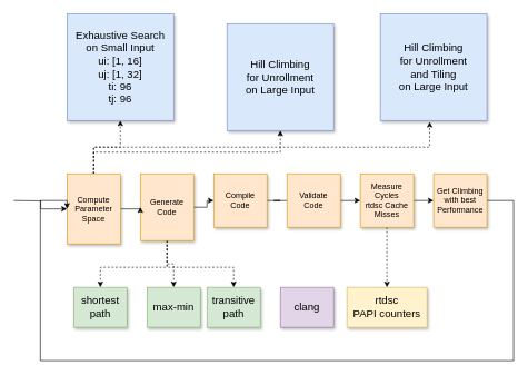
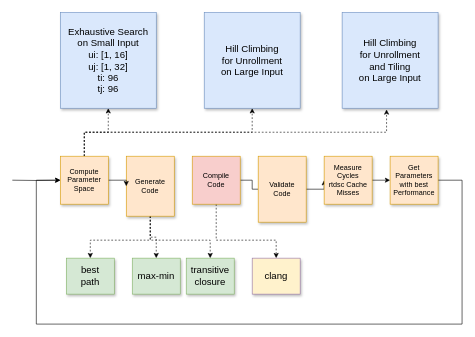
  <mxCell id="0" />
  <mxCell id="1" parent="0" />
- <mxCell id="2" style="edgeStyle=orthogonalEdgeStyle;rounded=0;orthogonalLoop=1;jettySize=auto;html=1;exitX=1;exitY=0.5;exitDx=0;exitDy=0;" parent="1" source="6" target="15" edge="1"><mxGeometry relative="1" as="geometry" /></mxCell>
  <mxCell id="3" style="edgeStyle=orthogonalEdgeStyle;rounded=0;orthogonalLoop=1;jettySize=auto;html=1;exitX=0.5;exitY=1;exitDx=0;exitDy=0;entryX=0.5;entryY=0;entryDx=0;entryDy=0;dashed=1;fontSize=16;" parent="1" source="6" target="26" edge="1"><mxGeometry relative="1" as="geometry"><Array as="points"><mxPoint x="250" y="400" /><mxPoint x="150" y="400" /></Array></mxGeometry></mxCell>
  <mxCell id="4" style="edgeStyle=orthogonalEdgeStyle;rounded=0;orthogonalLoop=1;jettySize=auto;html=1;exitX=0.5;exitY=1;exitDx=0;exitDy=0;entryX=0.5;entryY=0;entryDx=0;entryDy=0;dashed=1;fontSize=16;" parent="1" source="6" target="27" edge="1"><mxGeometry relative="1" as="geometry" /></mxCell>
  <mxCell id="5" style="edgeStyle=orthogonalEdgeStyle;rounded=0;orthogonalLoop=1;jettySize=auto;html=1;exitX=0.5;exitY=1;exitDx=0;exitDy=0;entryX=0.5;entryY=0;entryDx=0;entryDy=0;dashed=1;fontSize=16;" parent="1" source="6" target="28" edge="1"><mxGeometry relative="1" as="geometry"><Array as="points"><mxPoint x="250" y="400" /><mxPoint x="350" y="400" /></Array></mxGeometry></mxCell>
  <mxCell id="6" value="Generate Code" style="whiteSpace=wrap;html=1;aspect=fixed;shadow=1;fillColor=#ffe6cc;strokeColor=#d79b00;" parent="1" vertex="1"><mxGeometry x="210" y="260" width="80" height="100" as="geometry" /></mxCell>
  <mxCell id="7" style="edgeStyle=orthogonalEdgeStyle;rounded=0;orthogonalLoop=1;jettySize=auto;html=1;exitX=1;exitY=0.5;exitDx=0;exitDy=0;entryX=0;entryY=0.5;entryDx=0;entryDy=0;" parent="1" source="12" target="6" edge="1"><mxGeometry relative="1" as="geometry" /></mxCell>
  <mxCell id="8" style="edgeStyle=orthogonalEdgeStyle;rounded=0;orthogonalLoop=1;jettySize=auto;html=1;entryX=0;entryY=0.5;entryDx=0;entryDy=0;" parent="1" target="12" edge="1"><mxGeometry relative="1" as="geometry"><mxPoint x="20" y="300" as="sourcePoint" /></mxGeometry></mxCell>
  <mxCell id="9" style="edgeStyle=orthogonalEdgeStyle;rounded=0;orthogonalLoop=1;jettySize=auto;html=1;exitX=0.5;exitY=0;exitDx=0;exitDy=0;entryX=0.5;entryY=1;entryDx=0;entryDy=0;dashed=1;" parent="1" source="12" target="23" edge="1"><mxGeometry relative="1" as="geometry" /></mxCell>
  <mxCell id="10" style="edgeStyle=orthogonalEdgeStyle;rounded=0;orthogonalLoop=1;jettySize=auto;html=1;exitX=0.5;exitY=0;exitDx=0;exitDy=0;entryX=0.5;entryY=1;entryDx=0;entryDy=0;dashed=1;" parent="1" source="12" target="24" edge="1"><mxGeometry relative="1" as="geometry" /></mxCell>
  <mxCell id="11" style="edgeStyle=orthogonalEdgeStyle;rounded=0;orthogonalLoop=1;jettySize=auto;html=1;exitX=0.5;exitY=0;exitDx=0;exitDy=0;entryX=0.463;entryY=1.013;entryDx=0;entryDy=0;entryPerimeter=0;dashed=1;" parent="1" source="12" target="25" edge="1"><mxGeometry relative="1" as="geometry" /></mxCell>
- <mxCell id="12" value="Compute Parameter Space" style="whiteSpace=wrap;html=1;aspect=fixed;shadow=1;fillColor=#ffe6cc;strokeColor=#d79b00;" parent="1" vertex="1"><mxGeometry x="100" y="260" width="80" height="105" as="geometry" /></mxCell>
+ <mxCell id="12" value="Compute Parameter Space" style="whiteSpace=wrap;html=1;aspect=fixed;shadow=1;fillColor=#ffe6cc;strokeColor=#d79b00;" parent="1" vertex="1"><mxGeometry x="100" y="260" width="80" height="80" as="geometry" /></mxCell>
  <mxCell id="13" style="edgeStyle=orthogonalEdgeStyle;rounded=0;orthogonalLoop=1;jettySize=auto;html=1;exitX=1;exitY=0.5;exitDx=0;exitDy=0;endArrow=none;" parent="1" source="15" target="17" edge="1"><mxGeometry relative="1" as="geometry" /></mxCell>
- <mxCell id="15" value="&lt;div&gt;Compile&lt;/div&gt;&lt;div&gt;Code&lt;/div&gt;" style="whiteSpace=wrap;html=1;aspect=fixed;shadow=1;fillColor=#ffe6cc;strokeColor=#d79b00;" parent="1" vertex="1"><mxGeometry x="320" y="260" width="80" height="80" as="geometry" /></mxCell>
+ <mxCell id="14" style="edgeStyle=orthogonalEdgeStyle;rounded=0;orthogonalLoop=1;jettySize=auto;html=1;exitX=0.5;exitY=1;exitDx=0;exitDy=0;entryX=0.5;entryY=0;entryDx=0;entryDy=0;dashed=1;fontSize=16;" parent="1" source="15" target="30" edge="1"><mxGeometry relative="1" as="geometry"><Array as="points"><mxPoint x="360" y="400" /><mxPoint x="460" y="400" /></Array></mxGeometry></mxCell>
+ <mxCell id="15" value="&lt;div&gt;Compile&lt;/div&gt;&lt;div&gt;Code&lt;/div&gt;" style="whiteSpace=wrap;html=1;aspect=fixed;shadow=1;fillColor=#f8cecc;strokeColor=#d79b00;" parent="1" vertex="1"><mxGeometry x="320" y="260" width="80" height="80" as="geometry" /></mxCell>
  <mxCell id="16" style="edgeStyle=orthogonalEdgeStyle;rounded=0;orthogonalLoop=1;jettySize=auto;html=1;exitX=1;exitY=0.5;exitDx=0;exitDy=0;entryX=0;entryY=0.5;entryDx=0;entryDy=0;" parent="1" source="17" target="20" edge="1"><mxGeometry relative="1" as="geometry" /></mxCell>
- <mxCell id="17" value="&lt;div&gt;Validate &lt;br&gt;&lt;/div&gt;&lt;div&gt;Code&lt;/div&gt;" style="whiteSpace=wrap;html=1;aspect=fixed;shadow=1;fillColor=#ffe6cc;strokeColor=#d79b00;" parent="1" vertex="1"><mxGeometry x="430" y="260" width="80" height="80" as="geometry" /></mxCell>
+ <mxCell id="17" value="&lt;div&gt;Validate &lt;br&gt;&lt;/div&gt;&lt;div&gt;Code&lt;/div&gt;" style="whiteSpace=wrap;html=1;aspect=fixed;shadow=1;fillColor=#ffe6cc;strokeColor=#d79b00;" parent="1" vertex="1"><mxGeometry x="430" y="260" width="80" height="110" as="geometry" /></mxCell>
  <mxCell id="18" style="edgeStyle=orthogonalEdgeStyle;rounded=0;orthogonalLoop=1;jettySize=auto;html=1;exitX=1;exitY=0.5;exitDx=0;exitDy=0;entryX=0;entryY=0.5;entryDx=0;entryDy=0;" parent="1" source="20" target="22" edge="1"><mxGeometry relative="1" as="geometry" /></mxCell>
- <mxCell id="19" style="edgeStyle=orthogonalEdgeStyle;rounded=0;orthogonalLoop=1;jettySize=auto;html=1;exitX=0.5;exitY=1;exitDx=0;exitDy=0;entryX=0.5;entryY=0;entryDx=0;entryDy=0;dashed=1;" edge="1" parent="1" source="20" target="31"><mxGeometry relative="1" as="geometry" /></mxCell>
  <mxCell id="20" value="&lt;div&gt;Measure &lt;br&gt;&lt;/div&gt;&lt;div&gt;Cycles&lt;br&gt;&lt;/div&gt;&lt;div&gt;rtdsc Cache Misses&lt;br&gt;&lt;/div&gt;" style="whiteSpace=wrap;html=1;aspect=fixed;shadow=1;fillColor=#ffe6cc;strokeColor=#d79b00;" parent="1" vertex="1"><mxGeometry x="540" y="260" width="80" height="80" as="geometry" /></mxCell>
  <mxCell id="21" style="edgeStyle=orthogonalEdgeStyle;rounded=0;orthogonalLoop=1;jettySize=auto;html=1;exitX=1;exitY=0.5;exitDx=0;exitDy=0;entryX=0;entryY=0.5;entryDx=0;entryDy=0;" parent="1" source="22" target="12" edge="1"><mxGeometry relative="1" as="geometry"><Array as="points"><mxPoint x="770" y="300" /><mxPoint x="770" y="540" /><mxPoint x="60" y="540" /><mxPoint x="60" y="300" /></Array></mxGeometry></mxCell>
- <mxCell id="22" value="&lt;div&gt;Get Climbing with best&lt;/div&gt;&lt;div&gt;Performance&lt;br&gt;&lt;/div&gt;" style="whiteSpace=wrap;html=1;aspect=fixed;shadow=1;fillColor=#ffe6cc;strokeColor=#d79b00;" parent="1" vertex="1"><mxGeometry x="650" y="260" width="80" height="80" as="geometry" /></mxCell>
+ <mxCell id="22" value="&lt;div&gt;Get Parameters with best&lt;/div&gt;&lt;div&gt;Performance&lt;br&gt;&lt;/div&gt;" style="whiteSpace=wrap;html=1;aspect=fixed;shadow=1;fillColor=#ffe6cc;strokeColor=#d79b00;" parent="1" vertex="1"><mxGeometry x="650" y="260" width="80" height="80" as="geometry" /></mxCell>
  <mxCell id="23" value="&lt;div style=&quot;font-size: 16px;&quot;&gt;&lt;font style=&quot;font-size: 16px;&quot;&gt;Exhaustive Search&lt;/font&gt;&lt;/div&gt;&lt;div style=&quot;font-size: 16px;&quot;&gt;&lt;font style=&quot;font-size: 16px;&quot;&gt;on Small Input&lt;br&gt;&lt;/font&gt;&lt;/div&gt;&lt;div style=&quot;font-size: 16px;&quot;&gt;&lt;font style=&quot;font-size: 16px;&quot;&gt;ui: [1, 16]&lt;/font&gt;&lt;/div&gt;&lt;div style=&quot;font-size: 16px;&quot;&gt;&lt;font style=&quot;font-size: 16px;&quot;&gt;uj: [1, 32]&lt;/font&gt;&lt;/div&gt;&lt;div style=&quot;font-size: 16px;&quot;&gt;&lt;font style=&quot;font-size: 16px;&quot;&gt;ti: 96&lt;br&gt;&lt;/font&gt;&lt;/div&gt;&lt;div style=&quot;font-size: 16px;&quot;&gt;&lt;font style=&quot;font-size: 16px;&quot;&gt;tj: 96&lt;br&gt;&lt;/font&gt;&lt;/div&gt;" style="rounded=0;whiteSpace=wrap;html=1;shadow=1;fillColor=#dae8fc;strokeColor=#6c8ebf;" parent="1" vertex="1"><mxGeometry x="100" y="20" width="160" height="160" as="geometry" /></mxCell>
- <mxCell id="24" value="&lt;div style=&quot;font-size: 16px;&quot;&gt;&lt;font style=&quot;font-size: 16px;&quot;&gt;Hill Climbing&lt;/font&gt;&lt;/div&gt;&lt;div style=&quot;font-size: 16px;&quot;&gt;&lt;font style=&quot;font-size: 16px;&quot;&gt;for Unrollment&lt;br&gt;&lt;/font&gt;&lt;/div&gt;&lt;div style=&quot;font-size: 16px;&quot;&gt;&lt;font style=&quot;font-size: 16px;&quot;&gt;on Large Input&lt;/font&gt;&lt;/div&gt;" style="rounded=0;whiteSpace=wrap;html=1;shadow=1;fillColor=#dae8fc;strokeColor=#6c8ebf;" parent="1" vertex="1"><mxGeometry x="340" y="35" width="160" height="160" as="geometry" /></mxCell>
+ <mxCell id="24" value="&lt;div style=&quot;font-size: 16px;&quot;&gt;&lt;font style=&quot;font-size: 16px;&quot;&gt;Hill Climbing&lt;/font&gt;&lt;/div&gt;&lt;div style=&quot;font-size: 16px;&quot;&gt;&lt;font style=&quot;font-size: 16px;&quot;&gt;for Unrollment&lt;br&gt;&lt;/font&gt;&lt;/div&gt;&lt;div style=&quot;font-size: 16px;&quot;&gt;&lt;font style=&quot;font-size: 16px;&quot;&gt;on Large Input&lt;/font&gt;&lt;/div&gt;" style="rounded=0;whiteSpace=wrap;html=1;shadow=1;fillColor=#dae8fc;strokeColor=#6c8ebf;" parent="1" vertex="1"><mxGeometry x="340" y="20" width="160" height="160" as="geometry" /></mxCell>
  <mxCell id="25" value="&lt;div style=&quot;font-size: 16px;&quot;&gt;&lt;font style=&quot;font-size: 16px;&quot;&gt;Hill Climbing&lt;/font&gt;&lt;/div&gt;&lt;div style=&quot;font-size: 16px;&quot;&gt;&lt;font style=&quot;font-size: 16px;&quot;&gt;for Unrollment&lt;/font&gt;&lt;/div&gt;&lt;div style=&quot;font-size: 16px;&quot;&gt;&lt;font style=&quot;font-size: 16px;&quot;&gt;and Tiling &lt;br&gt;&lt;/font&gt;&lt;/div&gt;&lt;div style=&quot;font-size: 16px;&quot;&gt;&lt;font style=&quot;font-size: 16px;&quot;&gt;on Large Input&lt;/font&gt;&lt;/div&gt;" style="rounded=0;whiteSpace=wrap;html=1;shadow=1;fillColor=#dae8fc;strokeColor=#6c8ebf;" parent="1" vertex="1"><mxGeometry x="570" y="20" width="160" height="160" as="geometry" /></mxCell>
- <mxCell id="26" value="&lt;div&gt;shortest&lt;/div&gt;&lt;div&gt;path&lt;br&gt;&lt;/div&gt;" style="rounded=0;whiteSpace=wrap;html=1;shadow=1;fontSize=16;fillColor=#d5e8d4;strokeColor=#82b366;" parent="1" vertex="1"><mxGeometry x="110" y="430" width="80" height="60" as="geometry" /></mxCell>
+ <mxCell id="26" value="&lt;div&gt;best&lt;/div&gt;&lt;div&gt;path&lt;br&gt;&lt;/div&gt;" style="rounded=0;whiteSpace=wrap;html=1;shadow=1;fontSize=16;fillColor=#d5e8d4;strokeColor=#82b366;" parent="1" vertex="1"><mxGeometry x="110" y="430" width="80" height="60" as="geometry" /></mxCell>
  <mxCell id="27" value="max-min" style="rounded=0;whiteSpace=wrap;html=1;shadow=1;fontSize=16;fillColor=#d5e8d4;strokeColor=#82b366;" parent="1" vertex="1"><mxGeometry x="220" y="430" width="80" height="60" as="geometry" /></mxCell>
- <mxCell id="28" value="&lt;div&gt;transitive&lt;/div&gt;&lt;div&gt;path&lt;br&gt;&lt;/div&gt;" style="rounded=0;whiteSpace=wrap;html=1;shadow=1;fontSize=16;fillColor=#d5e8d4;strokeColor=#82b366;" parent="1" vertex="1"><mxGeometry x="310" y="430" width="80" height="60" as="geometry" /></mxCell>
+ <mxCell id="28" value="&lt;div&gt;transitive&lt;/div&gt;&lt;div&gt;closure&lt;br&gt;&lt;/div&gt;" style="rounded=0;whiteSpace=wrap;html=1;shadow=1;fontSize=16;fillColor=#d5e8d4;strokeColor=#82b366;" parent="1" vertex="1"><mxGeometry x="310" y="430" width="80" height="60" as="geometry" /></mxCell>
  <mxCell id="29" style="edgeStyle=orthogonalEdgeStyle;rounded=0;orthogonalLoop=1;jettySize=auto;html=1;exitX=0.5;exitY=1;exitDx=0;exitDy=0;dashed=1;fontSize=16;" parent="1" source="26" target="26" edge="1"><mxGeometry relative="1" as="geometry" /></mxCell>
- <mxCell id="30" value="&lt;div&gt;clang&lt;/div&gt;" style="rounded=0;whiteSpace=wrap;html=1;shadow=1;fontSize=16;fillColor=#e1d5e7;strokeColor=#9673a6;" parent="1" vertex="1"><mxGeometry x="420" y="430" width="80" height="60" as="geometry" /></mxCell>
- <mxCell id="31" value="&lt;div&gt;rtdsc&lt;/div&gt;&lt;div&gt;PAPI counters&lt;br&gt;&lt;/div&gt;" style="rounded=0;whiteSpace=wrap;html=1;shadow=1;fontSize=16;fillColor=#fff2cc;strokeColor=#d6b656;" vertex="1" parent="1"><mxGeometry x="520" y="430" width="120" height="60" as="geometry" /></mxCell>
+ <mxCell id="30" value="&lt;div&gt;clang&lt;/div&gt;" style="rounded=0;whiteSpace=wrap;html=1;shadow=1;fontSize=16;fillColor=#fff2cc;strokeColor=#9673a6;" parent="1" vertex="1"><mxGeometry x="420" y="430" width="80" height="60" as="geometry" /></mxCell>
